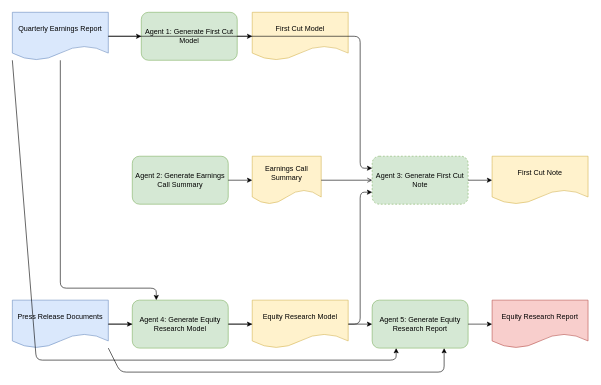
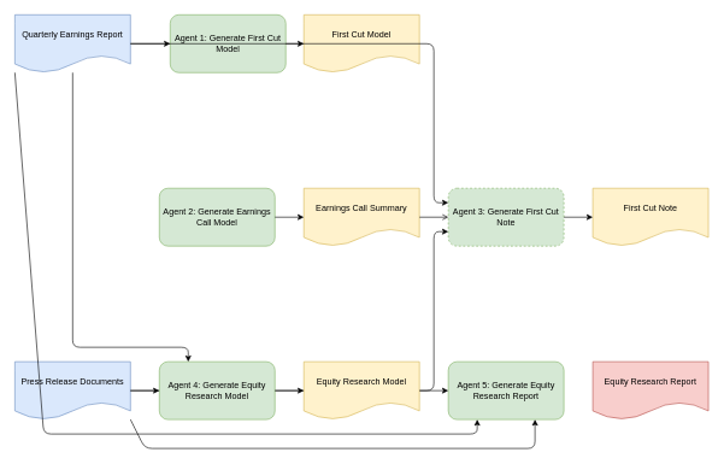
  <mxCell id="0" />
  <mxCell id="1" parent="0" />
  <mxCell id="2" value="Quarterly Earnings Report" style="shape=document;whiteSpace=wrap;html=1;boundedLbl=1;fillColor=#dae8fc;strokeColor=#6c8ebf;" vertex="1" parent="1"><mxGeometry x="20" y="20" width="160" height="80" as="geometry" /></mxCell>
  <mxCell id="3" value="Press Release Documents" style="shape=document;whiteSpace=wrap;html=1;boundedLbl=1;fillColor=#dae8fc;strokeColor=#6c8ebf;" vertex="1" parent="1"><mxGeometry x="20" y="500" width="160" height="80" as="geometry" /></mxCell>
  <mxCell id="4" value="Agent 1: Generate First Cut Model" style="rounded=1;whiteSpace=wrap;html=1;fillColor=#d5e8d4;strokeColor=#82b366;" vertex="1" parent="1"><mxGeometry x="235" y="20" width="160" height="80" as="geometry" /></mxCell>
- <mxCell id="5" value="Agent 2: Generate Earnings Call Summary" style="rounded=1;whiteSpace=wrap;html=1;fillColor=#d5e8d4;strokeColor=#82b366;" vertex="1" parent="1"><mxGeometry x="220" y="260" width="160" height="80" as="geometry" /></mxCell>
+ <mxCell id="5" value="Agent 2: Generate Earnings Call Model" style="rounded=1;whiteSpace=wrap;html=1;fillColor=#d5e8d4;strokeColor=#82b366;" vertex="1" parent="1"><mxGeometry x="220" y="260" width="160" height="80" as="geometry" /></mxCell>
  <mxCell id="6" value="First Cut Model" style="shape=document;whiteSpace=wrap;html=1;boundedLbl=1;fillColor=#fff2cc;strokeColor=#d6b656;" vertex="1" parent="1"><mxGeometry x="420" y="20" width="160" height="80" as="geometry" /></mxCell>
- <mxCell id="7" value="Earnings Call Summary" style="shape=document;whiteSpace=wrap;html=1;boundedLbl=1;fillColor=#fff2cc;strokeColor=#d6b656;" vertex="1" parent="1"><mxGeometry x="420" y="260" width="115" height="80" as="geometry" /></mxCell>
+ <mxCell id="7" value="Earnings Call Summary" style="shape=document;whiteSpace=wrap;html=1;boundedLbl=1;fillColor=#fff2cc;strokeColor=#d6b656;" vertex="1" parent="1"><mxGeometry x="420" y="260" width="160" height="80" as="geometry" /></mxCell>
  <mxCell id="8" value="" style="endArrow=classic;html=1;exitX=1;exitY=0.5;exitDx=0;exitDy=0;entryX=0;entryY=0.5;entryDx=0;entryDy=0;" edge="1" parent="1" source="2" target="4"><mxGeometry width="50" height="50" relative="1" as="geometry"><mxPoint x="190" y="60" as="sourcePoint" /><mxPoint x="240" y="60" as="targetPoint" /></mxGeometry></mxCell>
  <mxCell id="9" value="" style="endArrow=classic;html=1;exitX=1;exitY=0.5;exitDx=0;exitDy=0;entryX=0;entryY=0.5;entryDx=0;entryDy=0;" edge="1" parent="1" source="4" target="6"><mxGeometry width="50" height="50" relative="1" as="geometry"><mxPoint x="390" y="60" as="sourcePoint" /><mxPoint x="440" y="60" as="targetPoint" /></mxGeometry></mxCell>
  <mxCell id="10" value="" style="endArrow=classic;html=1;exitX=1;exitY=0.5;exitDx=0;exitDy=0;entryX=0;entryY=0.5;entryDx=0;entryDy=0;" edge="1" parent="1" source="5" target="7"><mxGeometry width="50" height="50" relative="1" as="geometry"><mxPoint x="390" y="300" as="sourcePoint" /><mxPoint x="440" y="300" as="targetPoint" /></mxGeometry></mxCell>
  <mxCell id="11" value="Agent 3: Generate First Cut Note" style="rounded=1;whiteSpace=wrap;html=1;fillColor=#d5e8d4;strokeColor=#82b366;dashed=1;" vertex="1" parent="1"><mxGeometry x="620" y="260" width="160" height="80" as="geometry" /></mxCell>
  <mxCell id="12" value="First Cut Note" style="shape=document;whiteSpace=wrap;html=1;boundedLbl=1;fillColor=#fff2cc;strokeColor=#d6b656;" vertex="1" parent="1"><mxGeometry x="820" y="260" width="160" height="80" as="geometry" /></mxCell>
  <mxCell id="13" value="" style="endArrow=open;html=1;exitX=1;exitY=0.5;exitDx=0;exitDy=0;entryX=0;entryY=0.5;entryDx=0;entryDy=0;" edge="1" parent="1" source="7" target="11"><mxGeometry width="50" height="50" relative="1" as="geometry"><mxPoint x="590" y="300" as="sourcePoint" /><mxPoint x="640" y="300" as="targetPoint" /></mxGeometry></mxCell>
  <mxCell id="14" value="" style="endArrow=classic;html=1;exitX=1;exitY=0.5;exitDx=0;exitDy=0;entryX=0;entryY=0.5;entryDx=0;entryDy=0;" edge="1" parent="1" source="11" target="12"><mxGeometry width="50" height="50" relative="1" as="geometry"><mxPoint x="790" y="300" as="sourcePoint" /><mxPoint x="840" y="300" as="targetPoint" /></mxGeometry></mxCell>
  <mxCell id="15" value="" style="endArrow=classic;html=1;exitX=1;exitY=0.5;exitDx=0;exitDy=0;entryX=0;entryY=0.25;entryDx=0;entryDy=0;" edge="1" parent="1" source="2" target="11"><mxGeometry width="50" height="50" relative="1" as="geometry"><mxPoint x="190" y="60" as="sourcePoint" /><mxPoint x="640" y="280" as="targetPoint" /><Array as="points"><mxPoint x="600" y="60" /><mxPoint x="600" y="280" /></Array></mxGeometry></mxCell>
  <mxCell id="16" value="" style="endArrow=classic;html=1;exitX=1;exitY=0.5;exitDx=0;exitDy=0;entryX=0;entryY=0.75;entryDx=0;entryDy=0;" edge="1" parent="1" source="3" target="11"><mxGeometry width="50" height="50" relative="1" as="geometry"><mxPoint x="190" y="540" as="sourcePoint" /><mxPoint x="640" y="320" as="targetPoint" /><Array as="points"><mxPoint x="600" y="540" /><mxPoint x="600" y="320" /></Array></mxGeometry></mxCell>
  <mxCell id="17" value="Agent 4: Generate Equity Research Model" style="rounded=1;whiteSpace=wrap;html=1;fillColor=#d5e8d4;strokeColor=#82b366;" vertex="1" parent="1"><mxGeometry x="220" y="500" width="160" height="80" as="geometry" /></mxCell>
  <mxCell id="18" value="Equity Research Model" style="shape=document;whiteSpace=wrap;html=1;boundedLbl=1;fillColor=#fff2cc;strokeColor=#d6b656;" vertex="1" parent="1"><mxGeometry x="420" y="500" width="160" height="80" as="geometry" /></mxCell>
  <mxCell id="19" value="" style="endArrow=classic;html=1;exitX=1;exitY=0.5;exitDx=0;exitDy=0;entryX=0;entryY=0.5;entryDx=0;entryDy=0;" edge="1" parent="1" source="17" target="18"><mxGeometry width="50" height="50" relative="1" as="geometry"><mxPoint x="390" y="540" as="sourcePoint" /><mxPoint x="440" y="540" as="targetPoint" /></mxGeometry></mxCell>
  <mxCell id="20" value="" style="endArrow=classic;html=1;exitX=1;exitY=0.5;exitDx=0;exitDy=0;entryX=0;entryY=0.5;entryDx=0;entryDy=0;" edge="1" parent="1" source="3" target="17"><mxGeometry width="50" height="50" relative="1" as="geometry"><mxPoint x="190" y="540" as="sourcePoint" /><mxPoint x="240" y="540" as="targetPoint" /></mxGeometry></mxCell>
  <mxCell id="21" value="" style="endArrow=classic;html=1;exitX=0.5;exitY=1;exitDx=0;exitDy=0;entryX=0.25;entryY=0;entryDx=0;exitDy=0;" edge="1" parent="1" source="2" target="17"><mxGeometry width="50" height="50" relative="1" as="geometry"><mxPoint x="100" y="110" as="sourcePoint" /><mxPoint x="260" y="500" as="targetPoint" /><Array as="points"><mxPoint x="100" y="480" /><mxPoint x="260" y="480" /></Array></mxGeometry></mxCell>
  <mxCell id="22" value="Agent 5: Generate Equity Research Report" style="rounded=1;whiteSpace=wrap;html=1;fillColor=#d5e8d4;strokeColor=#82b366;" vertex="1" parent="1"><mxGeometry x="620" y="500" width="160" height="80" as="geometry" /></mxCell>
  <mxCell id="23" value="Equity Research Report" style="shape=document;whiteSpace=wrap;html=1;boundedLbl=1;fillColor=#f8cecc;strokeColor=#b85450;" vertex="1" parent="1"><mxGeometry x="820" y="500" width="160" height="80" as="geometry" /></mxCell>
- <mxCell id="24" value="" style="endArrow=classic;html=1;exitX=1;exitY=0.5;exitDx=0;exitDy=0;entryX=0;entryY=0.5;entryDx=0;entryDy=0;" edge="1" parent="1" source="22" target="23"><mxGeometry width="50" height="50" relative="1" as="geometry"><mxPoint x="790" y="540" as="sourcePoint" /><mxPoint x="840" y="540" as="targetPoint" /></mxGeometry></mxCell>
  <mxCell id="25" value="" style="endArrow=classic;html=1;exitX=1;exitY=0.5;exitDx=0;exitDy=0;entryX=0;entryY=0.5;entryDx=0;entryDy=0;" edge="1" parent="1" source="18" target="22"><mxGeometry width="50" height="50" relative="1" as="geometry"><mxPoint x="590" y="540" as="sourcePoint" /><mxPoint x="640" y="540" as="targetPoint" /></mxGeometry></mxCell>
  <mxCell id="26" value="" style="endArrow=classic;html=1;exitX=0;exitY=1;exitDx=0;exitDy=0;entryX=0.25;entryY=1;entryDx=0;exitDy=0;" edge="1" parent="1" source="2" target="22"><mxGeometry width="50" height="50" relative="1" as="geometry"><mxPoint x="60" y="110" as="sourcePoint" /><mxPoint x="660" y="580" as="targetPoint" /><Array as="points"><mxPoint x="60" y="600" /><mxPoint x="660" y="600" /></Array></mxGeometry></mxCell>
  <mxCell id="27" value="" style="endArrow=classic;html=1;exitX=1;exitY=1;exitDx=0;exitDy=0;entryX=0.75;entryY=1;entryDx=0;exitDy=0;" edge="1" parent="1" source="3" target="22"><mxGeometry width="50" height="50" relative="1" as="geometry"><mxPoint x="190" y="580" as="sourcePoint" /><mxPoint x="740" y="580" as="targetPoint" /><Array as="points"><mxPoint x="200" y="620" /><mxPoint x="740" y="620" /></Array></mxGeometry></mxCell>
